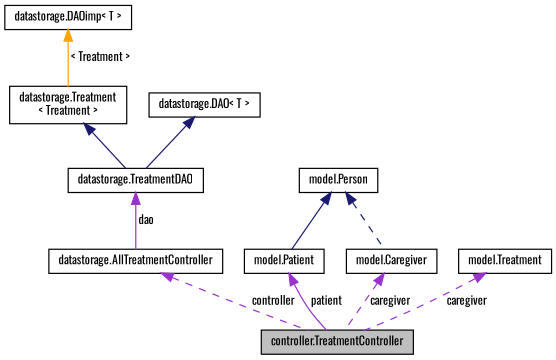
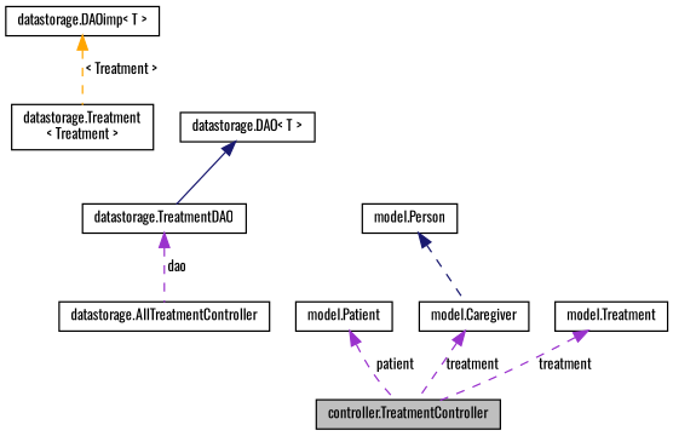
  digraph {
    fontname=Oswald
    node [color=black fillcolor=white fontname=Oswald fontsize=10 shape=record style=filled]
    edge [color=darkorchid3 dir=back fontname=Oswald fontsize=10 labelfontname=Helvetica labelfontsize=10 style=dashed]
    n1 [fillcolor=grey75 fontcolor=black height=0.2 label="controller.TreatmentController" width=0.4]
    n2 [height=0.2 label="datastorage.AllTreatmentController" width=0.4]
    n3 [height=0.2 label="datastorage.TreatmentDAO" width=0.4]
    n4 [height=0.2 label="datastorage.Treatment\l\< Treatment \>" width=0.4]
    n5 [height=0.2 label="datastorage.DAOimp\< T \>" width=0.4]
    n6 [height=0.2 label="datastorage.DAO\< T \>" width=0.4]
    n7 [height=0.2 label="model.Patient" width=0.4]
    n8 [height=0.2 label="model.Person" width=0.4]
    n9 [height=0.2 label="model.Caregiver" width=0.4]
    n10 [height=0.2 label="model.Treatment" width=0.4]
-   n2 -> n1 [label=" controller"]
-   n3 -> n2 [label=" dao" style=solid]
-   n4 -> n3 [color=midnightblue style=solid]
-   n5 -> n4 [color=orange label=" \< Treatment \>" style=solid]
+   n3 -> n2 [label=" dao"]
+   n5 -> n4 [color=orange label=" \< Treatment \>"]
    n6 -> n3 [color=midnightblue style=solid]
-   n7 -> n1 [label=" patient" style=solid]
-   n8 -> n7 [color=midnightblue style=solid]
+   n7 -> n1 [label=" patient"]
    n8 -> n9 [color=midnightblue]
-   n9 -> n1 [label=" caregiver"]
-   n10 -> n1 [label=" caregiver"]
+   n9 -> n1 [label=" treatment"]
+   n10 -> n1 [label=" treatment"]
  }
